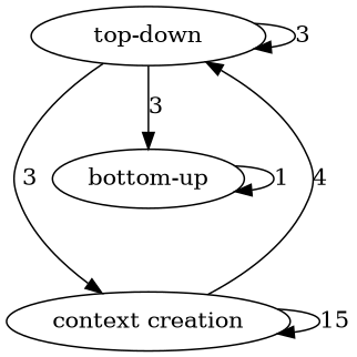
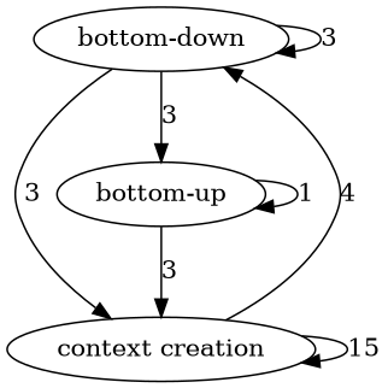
  digraph {
    edge [weight=3]
-   "top-down"
+   "top-down" [label="bottom-down"]
    "context creation"
    "bottom-up"
    "top-down" -> "top-down" [label=3]
    "top-down" -> "context creation" [label=3]
    "top-down" -> "bottom-up" [label=3]
    "context creation" -> "top-down" [label=4 weight=4]
    "context creation" -> "context creation" [label=15 weight=15]
+   "bottom-up" -> "context creation" [label=3]
    "bottom-up" -> "bottom-up" [label=1 weight=1]
  }
